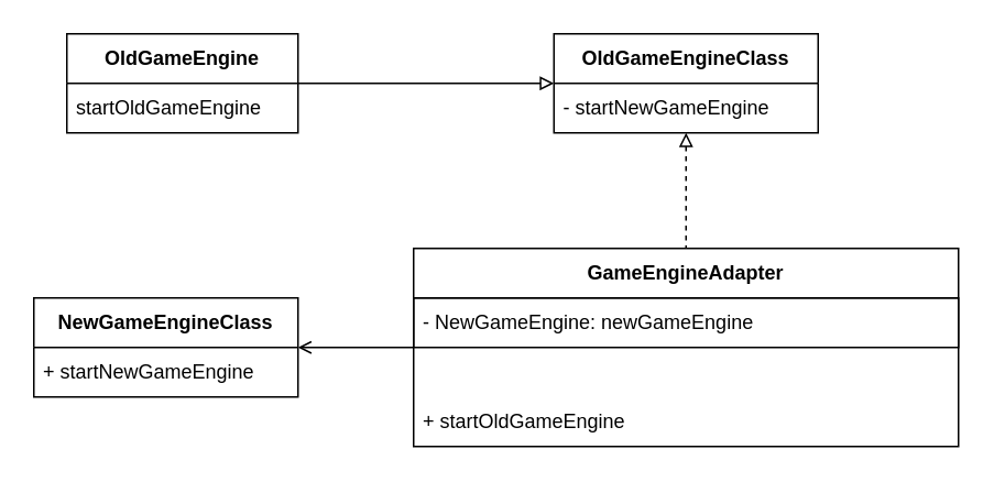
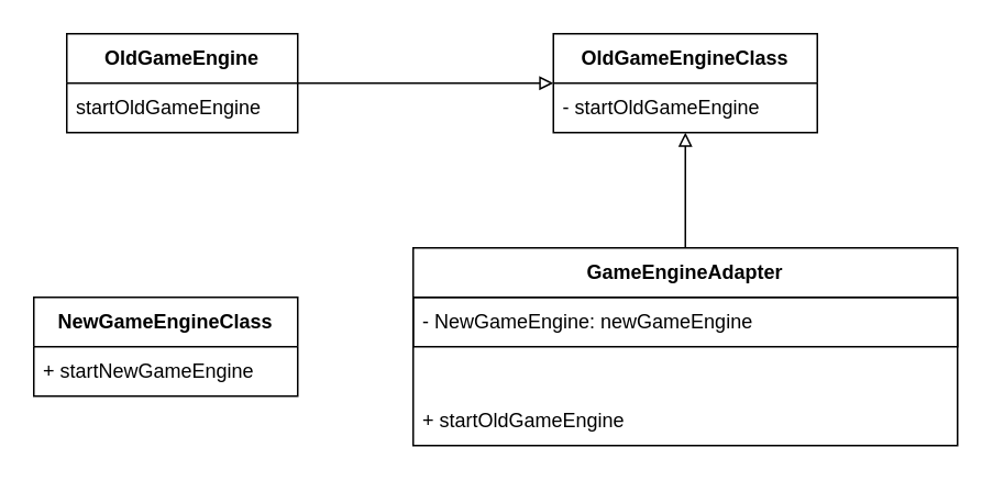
  <mxCell id="0" />
  <mxCell id="1" parent="0" />
- <mxCell id="2" style="edgeStyle=orthogonalEdgeStyle;rounded=0;orthogonalLoop=1;jettySize=auto;html=1;endArrow=open;endFill=0;" parent="1" source="3" target="10" edge="1"><mxGeometry relative="1" as="geometry" /></mxCell>
  <mxCell id="3" value="&lt;b&gt;GameEngineAdapter&lt;/b&gt;" style="swimlane;fontStyle=0;childLayout=stackLayout;horizontal=1;startSize=30;horizontalStack=0;resizeParent=1;resizeParentMax=0;resizeLast=0;collapsible=1;marginBottom=0;whiteSpace=wrap;html=1;" parent="1" vertex="1"><mxGeometry x="250" y="150" width="330" height="120" as="geometry" /></mxCell>
  <mxCell id="4" value="- NewGameEngine: newGameEngine" style="text;strokeColor=default;fillColor=none;align=left;verticalAlign=middle;spacingLeft=4;spacingRight=4;overflow=hidden;points=[[0,0.5],[1,0.5]];portConstraint=eastwest;rotatable=0;whiteSpace=wrap;html=1;" parent="3" vertex="1"><mxGeometry y="30" width="330" height="30" as="geometry" /></mxCell>
- <mxCell id="5" value="&lt;div style=&quot;&quot;&gt;&lt;pre style=&quot;&quot;&gt;&lt;div style=&quot;&quot;&gt;&lt;pre style=&quot;&quot;&gt;&lt;font color=&quot;#ffffff&quot; face=&quot;Helvetica&quot; style=&quot;&quot;&gt;+ GameEngineAdapter(NewGameEngine: newGameEngine)&lt;/font&gt;&lt;/pre&gt;&lt;/div&gt;&lt;/pre&gt;&lt;/div&gt;" style="text;align=left;verticalAlign=middle;spacingLeft=4;spacingRight=4;overflow=hidden;points=[[0,0.5],[1,0.5]];portConstraint=eastwest;rotatable=0;whiteSpace=wrap;html=1;" parent="3" vertex="1"><mxGeometry y="60" width="330" height="30" as="geometry" /></mxCell>
+ <mxCell id="5" value="&lt;div style=&quot;&quot;&gt;&lt;pre style=&quot;&quot;&gt;&lt;div style=&quot;&quot;&gt;&lt;pre style=&quot;&quot;&gt;&lt;font color=&quot;#ffffff&quot; face=&quot;Helvetica&quot; style=&quot;&quot;&gt;+ GameEngineAdapter(OldGameEngine: newGameEngine)&lt;/font&gt;&lt;/pre&gt;&lt;/div&gt;&lt;/pre&gt;&lt;/div&gt;" style="text;align=left;verticalAlign=middle;spacingLeft=4;spacingRight=4;overflow=hidden;points=[[0,0.5],[1,0.5]];portConstraint=eastwest;rotatable=0;whiteSpace=wrap;html=1;" parent="3" vertex="1"><mxGeometry y="60" width="330" height="30" as="geometry" /></mxCell>
  <mxCell id="6" value="+ startOldGameEngine" style="text;strokeColor=none;fillColor=none;align=left;verticalAlign=middle;spacingLeft=4;spacingRight=4;overflow=hidden;points=[[0,0.5],[1,0.5]];portConstraint=eastwest;rotatable=0;whiteSpace=wrap;html=1;" parent="3" vertex="1"><mxGeometry y="90" width="330" height="30" as="geometry" /></mxCell>
- <mxCell id="7" style="edgeStyle=orthogonalEdgeStyle;rounded=0;orthogonalLoop=1;jettySize=auto;html=1;entryX=0.5;entryY=0;entryDx=0;entryDy=0;endArrow=none;endFill=0;startArrow=block;startFill=0;dashed=1;" parent="1" source="8" target="3" edge="1"><mxGeometry relative="1" as="geometry" /></mxCell>
+ <mxCell id="7" style="edgeStyle=orthogonalEdgeStyle;rounded=0;orthogonalLoop=1;jettySize=auto;html=1;entryX=0.5;entryY=0;entryDx=0;entryDy=0;endArrow=none;endFill=0;startArrow=block;startFill=0;" parent="1" source="8" target="3" edge="1"><mxGeometry relative="1" as="geometry" /></mxCell>
  <mxCell id="8" value="&lt;b&gt;OldGameEngineClass&lt;/b&gt;" style="swimlane;fontStyle=0;childLayout=stackLayout;horizontal=1;startSize=30;horizontalStack=0;resizeParent=1;resizeParentMax=0;resizeLast=0;collapsible=1;marginBottom=0;whiteSpace=wrap;html=1;" parent="1" vertex="1"><mxGeometry x="335" y="20" width="160" height="60" as="geometry" /></mxCell>
- <mxCell id="9" value="- startNewGameEngine" style="text;strokeColor=none;fillColor=none;align=left;verticalAlign=middle;spacingLeft=4;spacingRight=4;overflow=hidden;points=[[0,0.5],[1,0.5]];portConstraint=eastwest;rotatable=0;whiteSpace=wrap;html=1;" parent="8" vertex="1"><mxGeometry y="30" width="160" height="30" as="geometry" /></mxCell>
+ <mxCell id="9" value="- startOldGameEngine" style="text;strokeColor=none;fillColor=none;align=left;verticalAlign=middle;spacingLeft=4;spacingRight=4;overflow=hidden;points=[[0,0.5],[1,0.5]];portConstraint=eastwest;rotatable=0;whiteSpace=wrap;html=1;" parent="8" vertex="1"><mxGeometry y="30" width="160" height="30" as="geometry" /></mxCell>
  <mxCell id="10" value="&lt;b&gt;NewGameEngineClass&lt;/b&gt;" style="swimlane;fontStyle=0;childLayout=stackLayout;horizontal=1;startSize=30;horizontalStack=0;resizeParent=1;resizeParentMax=0;resizeLast=0;collapsible=1;marginBottom=0;whiteSpace=wrap;html=1;" parent="1" vertex="1"><mxGeometry x="20" y="180" width="160" height="60" as="geometry" /></mxCell>
  <mxCell id="11" value="+ startNewGameEngine" style="text;strokeColor=none;fillColor=none;align=left;verticalAlign=middle;spacingLeft=4;spacingRight=4;overflow=hidden;points=[[0,0.5],[1,0.5]];portConstraint=eastwest;rotatable=0;whiteSpace=wrap;html=1;" parent="10" vertex="1"><mxGeometry y="30" width="160" height="30" as="geometry" /></mxCell>
  <mxCell id="12" style="edgeStyle=orthogonalEdgeStyle;rounded=0;orthogonalLoop=1;jettySize=auto;html=1;entryX=0;entryY=0.5;entryDx=0;entryDy=0;endArrow=block;endFill=0;" parent="1" source="13" target="8" edge="1"><mxGeometry relative="1" as="geometry" /></mxCell>
  <mxCell id="13" value="&lt;b&gt;OldGameEngine&lt;/b&gt;" style="swimlane;fontStyle=0;childLayout=stackLayout;horizontal=1;startSize=30;horizontalStack=0;resizeParent=1;resizeParentMax=0;resizeLast=0;collapsible=1;marginBottom=0;whiteSpace=wrap;html=1;" parent="1" vertex="1"><mxGeometry x="40" y="20" width="140" height="60" as="geometry" /></mxCell>
  <mxCell id="14" value="startOldGameEngine" style="text;strokeColor=none;fillColor=none;align=left;verticalAlign=middle;spacingLeft=4;spacingRight=4;overflow=hidden;points=[[0,0.5],[1,0.5]];portConstraint=eastwest;rotatable=0;whiteSpace=wrap;html=1;" parent="13" vertex="1"><mxGeometry y="30" width="140" height="30" as="geometry" /></mxCell>
